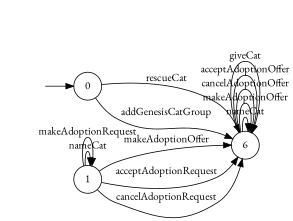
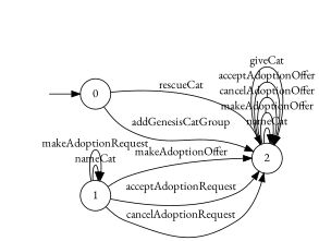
  digraph {
    fontname="EB Garamond"
    rankdir=LR
    node [fontname="EB Garamond" shape=circle]
    edge [fontname="EB Garamond"]
    "" [shape=plaintext]
    n2 [label=0]
-   n3 [label=6]
+   n3 [label=2]
    n4 [label=1]
    "" -> n2
    n2 -> n3 [label=rescueCat]
    n2 -> n3 [label=addGenesisCatGroup]
    n3 -> n3 [label=nameCat]
    n3 -> n3 [label=makeAdoptionOffer]
    n3 -> n3 [label=cancelAdoptionOffer]
    n3 -> n3 [label=acceptAdoptionOffer]
    n3 -> n3 [label=giveCat]
    n4 -> n3 [label=makeAdoptionOffer]
    n4 -> n3 [label=acceptAdoptionRequest]
    n4 -> n3 [label=cancelAdoptionRequest]
    n4 -> n4 [label=nameCat]
    n4 -> n4 [label=makeAdoptionRequest]
  }
